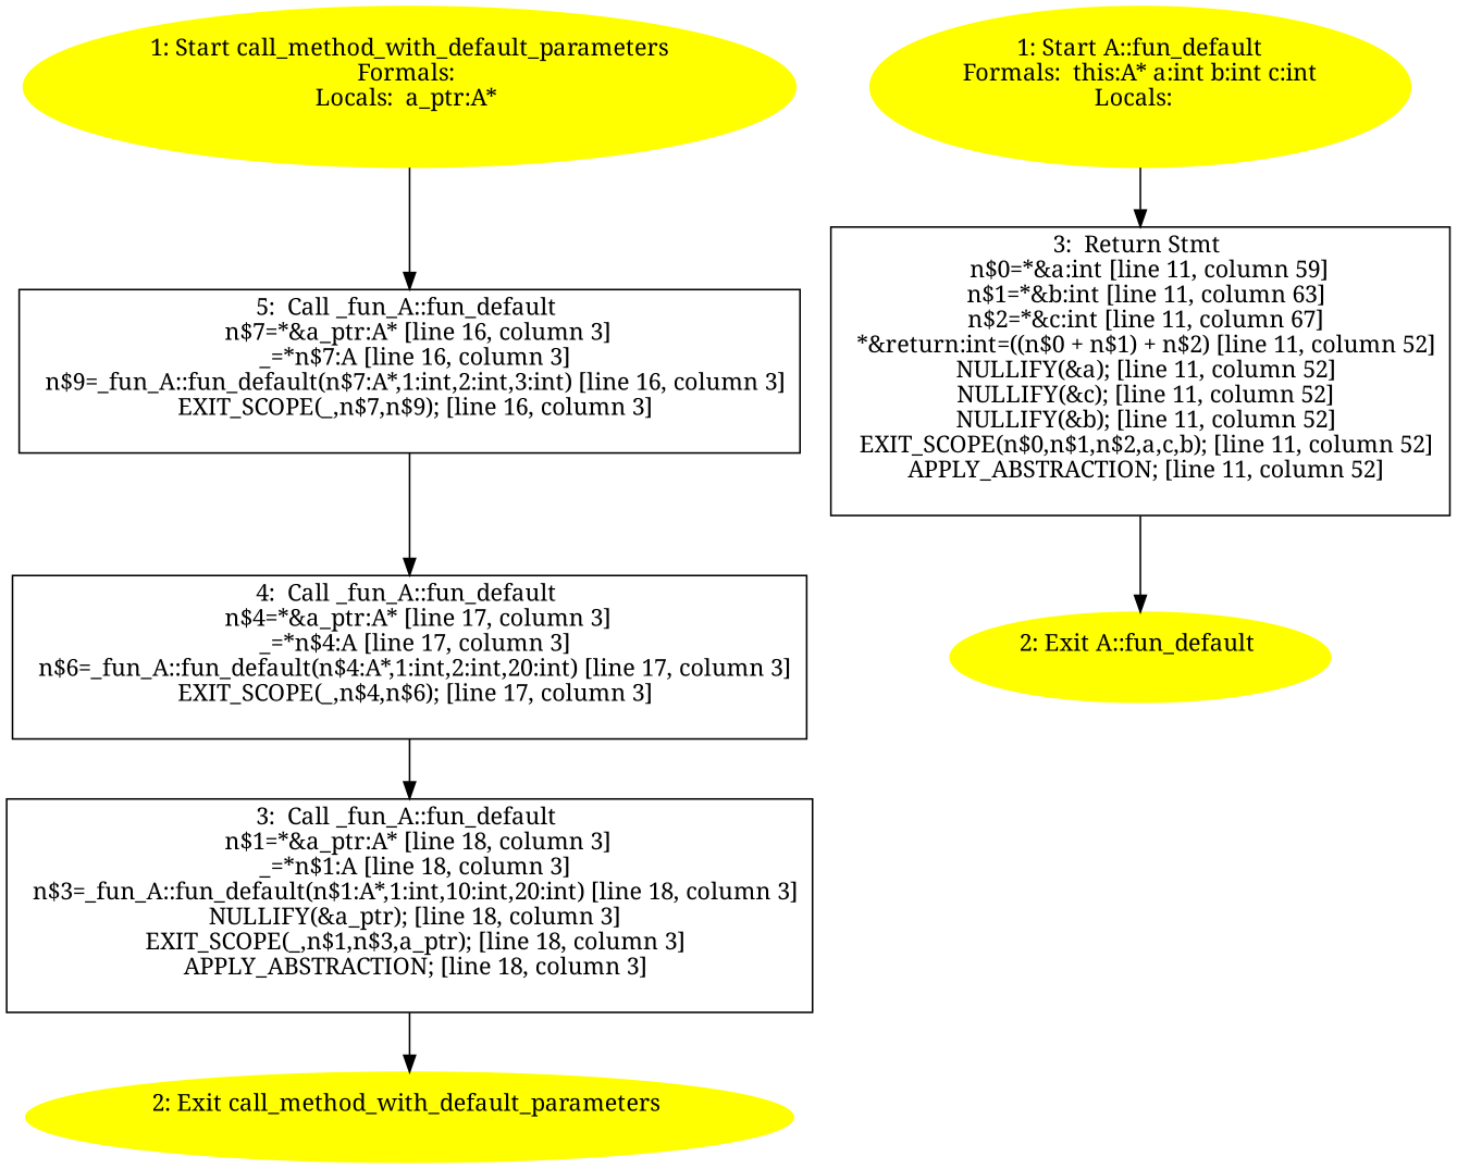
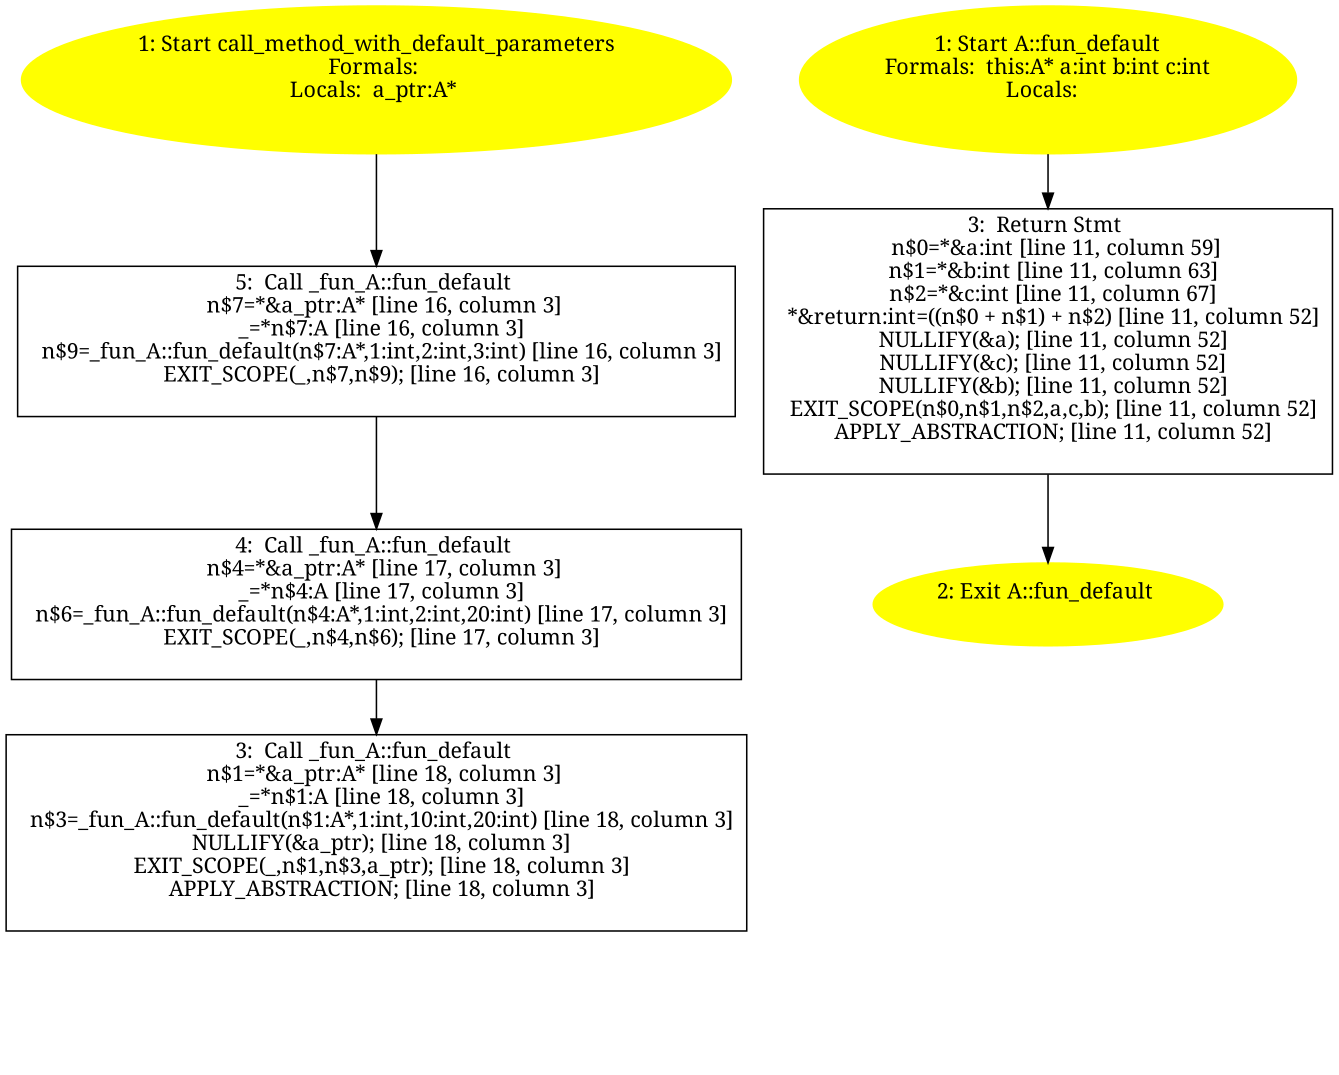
  digraph {
    fontname="Noto Serif"
    node [fontname="Noto Serif"]
    edge [fontname="Noto Serif"]
    n1 [color=yellow label="1: Start call_method_with_default_parameters\nFormals: \nLocals:  a_ptr:A* \n  " style=filled]
    n2 [label="5:  Call _fun_A::fun_default \n   n$7=*&a_ptr:A* [line 16, column 3]\n  _=*n$7:A [line 16, column 3]\n  n$9=_fun_A::fun_default(n$7:A*,1:int,2:int,3:int) [line 16, column 3]\n  EXIT_SCOPE(_,n$7,n$9); [line 16, column 3]\n " shape=box]
    n3 [label="4:  Call _fun_A::fun_default \n   n$4=*&a_ptr:A* [line 17, column 3]\n  _=*n$4:A [line 17, column 3]\n  n$6=_fun_A::fun_default(n$4:A*,1:int,2:int,20:int) [line 17, column 3]\n  EXIT_SCOPE(_,n$4,n$6); [line 17, column 3]\n " shape=box]
-   n4 [color=yellow label="2: Exit call_method_with_default_parameters \n  " style=filled]
    n5 [label="3:  Call _fun_A::fun_default \n   n$1=*&a_ptr:A* [line 18, column 3]\n  _=*n$1:A [line 18, column 3]\n  n$3=_fun_A::fun_default(n$1:A*,1:int,10:int,20:int) [line 18, column 3]\n  NULLIFY(&a_ptr); [line 18, column 3]\n  EXIT_SCOPE(_,n$1,n$3,a_ptr); [line 18, column 3]\n  APPLY_ABSTRACTION; [line 18, column 3]\n " shape=box]
    n6 [color=yellow label="1: Start A::fun_default\nFormals:  this:A* a:int b:int c:int\nLocals:  \n  " style=filled]
    n7 [label="3:  Return Stmt \n   n$0=*&a:int [line 11, column 59]\n  n$1=*&b:int [line 11, column 63]\n  n$2=*&c:int [line 11, column 67]\n  *&return:int=((n$0 + n$1) + n$2) [line 11, column 52]\n  NULLIFY(&a); [line 11, column 52]\n  NULLIFY(&c); [line 11, column 52]\n  NULLIFY(&b); [line 11, column 52]\n  EXIT_SCOPE(n$0,n$1,n$2,a,c,b); [line 11, column 52]\n  APPLY_ABSTRACTION; [line 11, column 52]\n " shape=box]
    n8 [color=yellow label="2: Exit A::fun_default \n  " style=filled]
    n1 -> n2
    n2 -> n3
    n3 -> n5
-   n5 -> n4
    n6 -> n7
    n7 -> n8
  }
